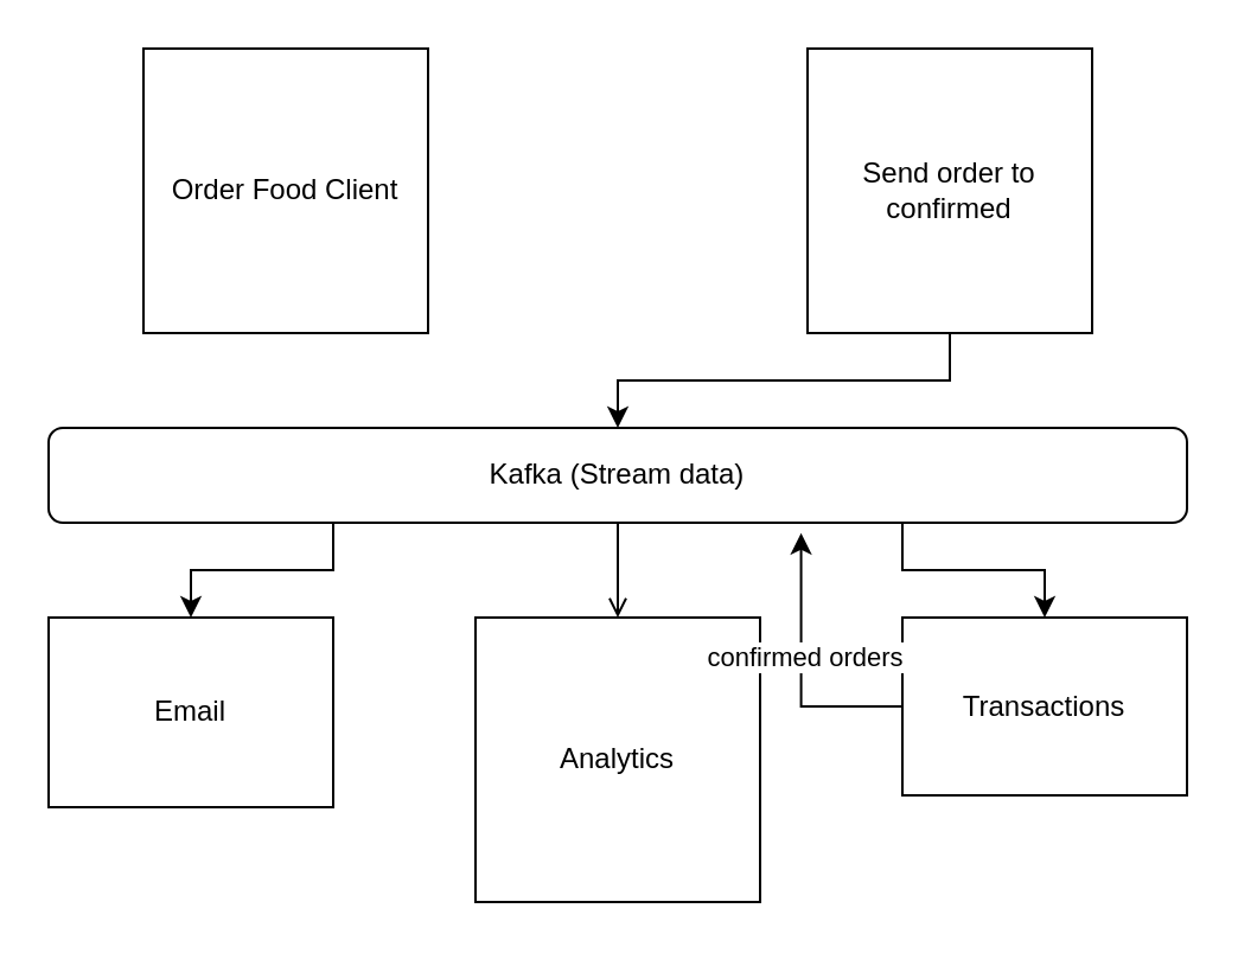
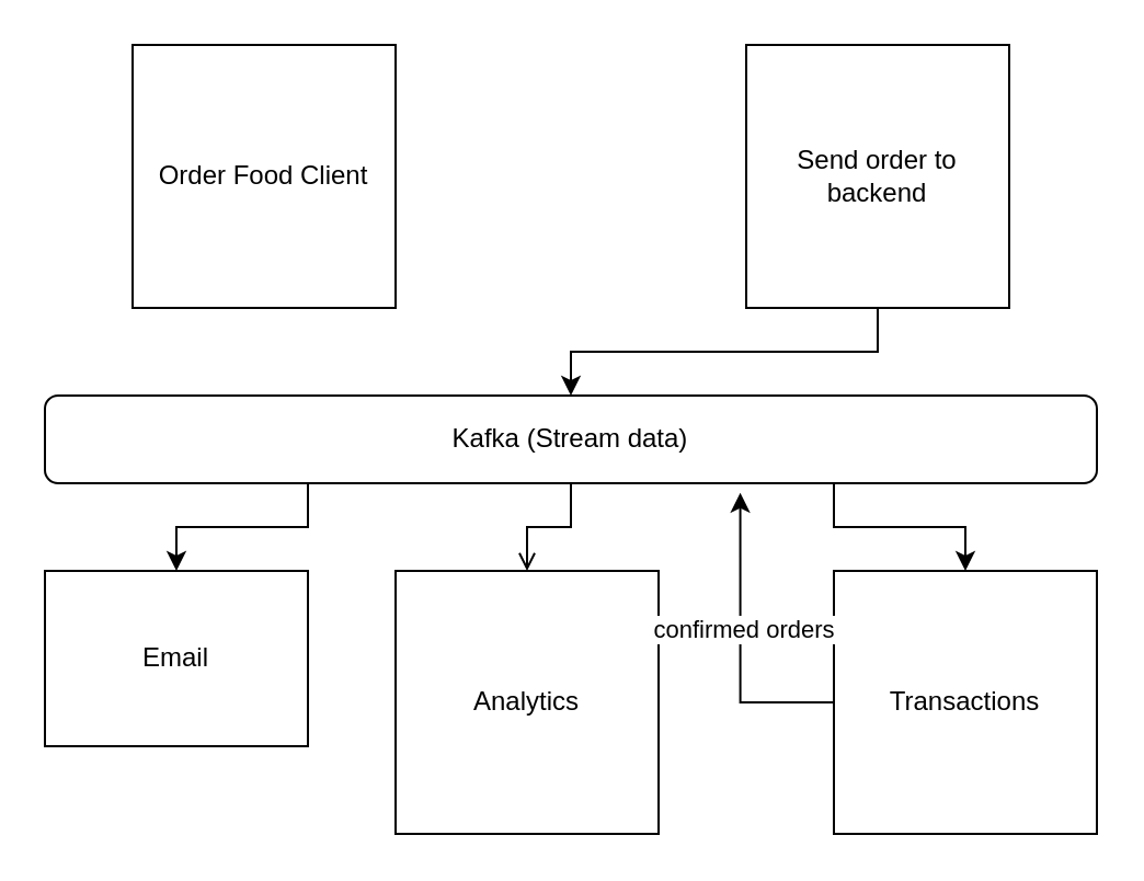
  <mxCell id="0" />
  <mxCell id="1" parent="0" />
  <mxCell id="2" value="Order Food Client" style="whiteSpace=wrap;html=1;aspect=fixed;" vertex="1" parent="1"><mxGeometry x="60" y="20" width="120" height="120" as="geometry" /></mxCell>
  <mxCell id="3" style="edgeStyle=orthogonalEdgeStyle;rounded=0;orthogonalLoop=1;jettySize=auto;html=1;" edge="1" parent="1" source="4" target="8"><mxGeometry relative="1" as="geometry" /></mxCell>
- <mxCell id="4" value="Send order to confirmed" style="whiteSpace=wrap;html=1;aspect=fixed;" vertex="1" parent="1"><mxGeometry x="340" y="20" width="120" height="120" as="geometry" /></mxCell>
+ <mxCell id="4" value="Send order to backend" style="whiteSpace=wrap;html=1;aspect=fixed;" vertex="1" parent="1"><mxGeometry x="340" y="20" width="120" height="120" as="geometry" /></mxCell>
  <mxCell id="5" style="edgeStyle=orthogonalEdgeStyle;rounded=0;orthogonalLoop=1;jettySize=auto;html=1;exitX=0.25;exitY=1;exitDx=0;exitDy=0;entryX=0.5;entryY=0;entryDx=0;entryDy=0;" edge="1" parent="1" source="8" target="9"><mxGeometry relative="1" as="geometry" /></mxCell>
  <mxCell id="6" style="edgeStyle=orthogonalEdgeStyle;rounded=0;orthogonalLoop=1;jettySize=auto;html=1;exitX=0.5;exitY=1;exitDx=0;exitDy=0;entryX=0.5;entryY=0;entryDx=0;entryDy=0;endArrow=open;" edge="1" parent="1" source="8" target="10"><mxGeometry relative="1" as="geometry" /></mxCell>
  <mxCell id="7" style="edgeStyle=orthogonalEdgeStyle;rounded=0;orthogonalLoop=1;jettySize=auto;html=1;exitX=0.75;exitY=1;exitDx=0;exitDy=0;entryX=0.5;entryY=0;entryDx=0;entryDy=0;" edge="1" parent="1" source="8" target="11"><mxGeometry relative="1" as="geometry" /></mxCell>
  <mxCell id="8" value="Kafka (Stream data)" style="rounded=1;whiteSpace=wrap;html=1;" vertex="1" parent="1"><mxGeometry x="20" y="180" width="480" height="40" as="geometry" /></mxCell>
  <mxCell id="9" value="Email" style="whiteSpace=wrap;html=1;aspect=fixed;" vertex="1" parent="1"><mxGeometry x="20" y="260" width="120" height="80" as="geometry" /></mxCell>
- <mxCell id="10" value="Analytics" style="whiteSpace=wrap;html=1;aspect=fixed;" vertex="1" parent="1"><mxGeometry x="200" y="260" width="120" height="120" as="geometry" /></mxCell>
- <mxCell id="11" value="Transactions" style="whiteSpace=wrap;html=1;aspect=fixed;" vertex="1" parent="1"><mxGeometry x="380" y="260" width="120" height="75" as="geometry" /></mxCell>
+ <mxCell id="10" value="Analytics" style="whiteSpace=wrap;html=1;aspect=fixed;" vertex="1" parent="1"><mxGeometry x="180" y="260" width="120" height="120" as="geometry" /></mxCell>
+ <mxCell id="11" value="Transactions" style="whiteSpace=wrap;html=1;aspect=fixed;" vertex="1" parent="1"><mxGeometry x="380" y="260" width="120" height="120" as="geometry" /></mxCell>
  <mxCell id="12" style="edgeStyle=orthogonalEdgeStyle;rounded=0;orthogonalLoop=1;jettySize=auto;html=1;exitX=0;exitY=0.5;exitDx=0;exitDy=0;entryX=0.661;entryY=1.11;entryDx=0;entryDy=0;entryPerimeter=0;" edge="1" parent="1" source="11" target="8"><mxGeometry relative="1" as="geometry" /></mxCell>
  <mxCell id="13" value="confirmed orders" style="edgeLabel;html=1;align=center;verticalAlign=middle;resizable=0;points=[];" vertex="1" connectable="0" parent="12"><mxGeometry x="0.098" y="-1" relative="1" as="geometry"><mxPoint as="offset" /></mxGeometry></mxCell>
